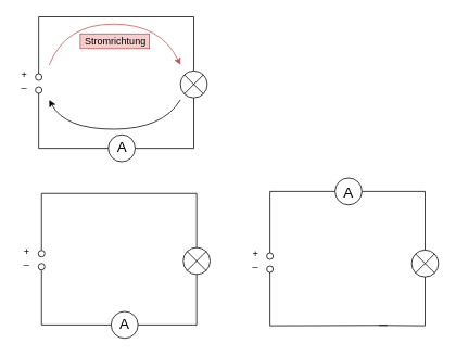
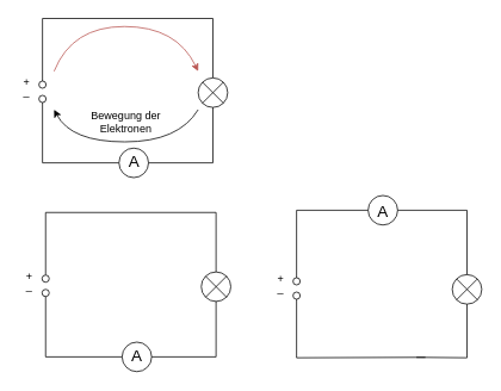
  <mxCell id="0" />
  <mxCell id="1" parent="0" />
  <mxCell id="2" style="edgeStyle=orthogonalEdgeStyle;rounded=0;orthogonalLoop=1;jettySize=auto;html=1;exitX=0.5;exitY=0;exitDx=0;exitDy=0;exitPerimeter=0;entryX=0.5;entryY=0;entryDx=0;entryDy=0;entryPerimeter=0;endArrow=none;endFill=0;" parent="1" source="3" target="7" edge="1"><mxGeometry relative="1" as="geometry"><Array as="points"><mxPoint x="47" y="20" /><mxPoint x="238" y="20" /></Array></mxGeometry></mxCell>
  <mxCell id="3" value="" style="verticalLabelPosition=bottom;verticalAlign=top;html=1;shape=mxgraph.flowchart.on-page_reference;" parent="1" vertex="1"><mxGeometry x="43" y="90" width="8" height="8" as="geometry" /></mxCell>
  <mxCell id="4" value="" style="verticalLabelPosition=bottom;verticalAlign=top;html=1;shape=mxgraph.flowchart.on-page_reference;" parent="1" vertex="1"><mxGeometry x="43" y="106" width="8" height="8" as="geometry" /></mxCell>
  <mxCell id="5" value="+" style="text;html=1;align=center;verticalAlign=middle;resizable=0;points=[];autosize=1;strokeColor=none;" parent="1" vertex="1"><mxGeometry x="20" y="83" width="17" height="18" as="geometry" /></mxCell>
  <mxCell id="6" value="_" style="text;html=1;align=center;verticalAlign=middle;resizable=0;points=[];autosize=1;strokeColor=none;" parent="1" vertex="1"><mxGeometry x="20" y="94" width="17" height="18" as="geometry" /></mxCell>
  <mxCell id="7" value="" style="verticalLabelPosition=bottom;shadow=0;dashed=0;align=center;html=1;verticalAlign=top;shape=mxgraph.electrical.abstract.multiplier;" parent="1" vertex="1"><mxGeometry x="221" y="86.5" width="33" height="33" as="geometry" /></mxCell>
  <mxCell id="8" style="edgeStyle=orthogonalEdgeStyle;rounded=0;orthogonalLoop=1;jettySize=auto;html=1;entryX=0.5;entryY=1;entryDx=0;entryDy=0;entryPerimeter=0;endArrow=none;endFill=0;exitX=1;exitY=0.5;exitDx=0;exitDy=0;exitPerimeter=0;" parent="1" source="11" target="7" edge="1"><mxGeometry relative="1" as="geometry"><mxPoint x="148" y="179" as="sourcePoint" /></mxGeometry></mxCell>
  <mxCell id="9" value="&lt;font style=&quot;font-size: 18px&quot;&gt;A&lt;/font&gt;" style="text;html=1;align=center;verticalAlign=middle;resizable=0;points=[];autosize=1;strokeColor=none;" parent="1" vertex="1"><mxGeometry x="137.996" y="171.498" width="22" height="20" as="geometry" /></mxCell>
  <mxCell id="10" style="edgeStyle=orthogonalEdgeStyle;rounded=0;orthogonalLoop=1;jettySize=auto;html=1;exitX=0;exitY=0.5;exitDx=0;exitDy=0;exitPerimeter=0;entryX=0.5;entryY=1;entryDx=0;entryDy=0;entryPerimeter=0;endArrow=none;endFill=0;" parent="1" source="11" target="4" edge="1"><mxGeometry relative="1" as="geometry" /></mxCell>
  <mxCell id="11" value="" style="strokeWidth=1;html=1;shape=mxgraph.flowchart.start_2;whiteSpace=wrap;verticalAlign=top;fillColor=none;" parent="1" vertex="1"><mxGeometry x="132.5" y="165" width="33" height="33" as="geometry" /></mxCell>
  <mxCell id="12" value="" style="curved=1;endArrow=classic;html=1;fillColor=#f8cecc;strokeColor=#b85450;" parent="1" edge="1"><mxGeometry width="50" height="50" relative="1" as="geometry"><mxPoint x="60" y="79" as="sourcePoint" /><mxPoint x="221" y="79" as="targetPoint" /><Array as="points"><mxPoint x="80" y="29" /><mxPoint x="197" y="29" /></Array></mxGeometry></mxCell>
- <mxCell id="13" value="Stromrichtung" style="text;html=1;align=center;verticalAlign=middle;resizable=0;points=[];autosize=1;strokeColor=#b85450;fillColor=#f8cecc;" parent="1" vertex="1"><mxGeometry x="98" y="41" width="85" height="18" as="geometry" /></mxCell>
  <mxCell id="14" value="" style="curved=1;endArrow=none;html=1;startArrow=classic;startFill=1;endFill=0;" parent="1" edge="1"><mxGeometry width="50" height="50" relative="1" as="geometry"><mxPoint x="60" y="122" as="sourcePoint" /><mxPoint x="221" y="122" as="targetPoint" /><Array as="points"><mxPoint x="79" y="158" /><mxPoint x="199" y="158" /></Array></mxGeometry></mxCell>
+ <mxCell id="15" value="Bewegung der&lt;br&gt;Elektronen" style="text;html=1;align=center;verticalAlign=middle;resizable=0;points=[];autosize=1;strokeColor=none;" parent="1" vertex="1"><mxGeometry x="96" y="119.5" width="87" height="32" as="geometry" /></mxCell>
  <mxCell id="16" style="edgeStyle=orthogonalEdgeStyle;rounded=0;orthogonalLoop=1;jettySize=auto;html=1;exitX=0.5;exitY=0;exitDx=0;exitDy=0;exitPerimeter=0;entryX=0.5;entryY=0;entryDx=0;entryDy=0;entryPerimeter=0;endArrow=none;endFill=0;" edge="1" parent="1" source="17" target="21"><mxGeometry relative="1" as="geometry"><Array as="points"><mxPoint x="50.5" y="237" /><mxPoint x="241.5" y="237" /></Array></mxGeometry></mxCell>
  <mxCell id="17" value="" style="verticalLabelPosition=bottom;verticalAlign=top;html=1;shape=mxgraph.flowchart.on-page_reference;" vertex="1" parent="1"><mxGeometry x="46.5" y="307" width="8" height="8" as="geometry" /></mxCell>
  <mxCell id="18" value="" style="verticalLabelPosition=bottom;verticalAlign=top;html=1;shape=mxgraph.flowchart.on-page_reference;" vertex="1" parent="1"><mxGeometry x="46.5" y="323" width="8" height="8" as="geometry" /></mxCell>
  <mxCell id="19" value="+" style="text;html=1;align=center;verticalAlign=middle;resizable=0;points=[];autosize=1;strokeColor=none;" vertex="1" parent="1"><mxGeometry x="23.5" y="300" width="17" height="18" as="geometry" /></mxCell>
  <mxCell id="20" value="_" style="text;html=1;align=center;verticalAlign=middle;resizable=0;points=[];autosize=1;strokeColor=none;" vertex="1" parent="1"><mxGeometry x="23.5" y="311" width="17" height="18" as="geometry" /></mxCell>
  <mxCell id="21" value="" style="verticalLabelPosition=bottom;shadow=0;dashed=0;align=center;html=1;verticalAlign=top;shape=mxgraph.electrical.abstract.multiplier;" vertex="1" parent="1"><mxGeometry x="224.5" y="303.5" width="33" height="33" as="geometry" /></mxCell>
  <mxCell id="22" style="edgeStyle=orthogonalEdgeStyle;rounded=0;orthogonalLoop=1;jettySize=auto;html=1;entryX=0.5;entryY=1;entryDx=0;entryDy=0;entryPerimeter=0;endArrow=none;endFill=0;exitX=1;exitY=0.5;exitDx=0;exitDy=0;exitPerimeter=0;" edge="1" parent="1" source="25" target="21"><mxGeometry relative="1" as="geometry"><mxPoint x="151.5" y="396" as="sourcePoint" /></mxGeometry></mxCell>
  <mxCell id="23" value="&lt;font style=&quot;font-size: 18px&quot;&gt;A&lt;/font&gt;" style="text;html=1;align=center;verticalAlign=middle;resizable=0;points=[];autosize=1;strokeColor=none;" vertex="1" parent="1"><mxGeometry x="141.496" y="388.497" width="22" height="20" as="geometry" /></mxCell>
  <mxCell id="24" style="edgeStyle=orthogonalEdgeStyle;rounded=0;orthogonalLoop=1;jettySize=auto;html=1;exitX=0;exitY=0.5;exitDx=0;exitDy=0;exitPerimeter=0;entryX=0.5;entryY=1;entryDx=0;entryDy=0;entryPerimeter=0;endArrow=none;endFill=0;" edge="1" parent="1" source="25" target="18"><mxGeometry relative="1" as="geometry" /></mxCell>
  <mxCell id="25" value="" style="strokeWidth=1;html=1;shape=mxgraph.flowchart.start_2;whiteSpace=wrap;verticalAlign=top;fillColor=none;" vertex="1" parent="1"><mxGeometry x="136" y="382" width="33" height="33" as="geometry" /></mxCell>
  <mxCell id="26" value="" style="verticalLabelPosition=bottom;verticalAlign=top;html=1;shape=mxgraph.flowchart.on-page_reference;" vertex="1" parent="1"><mxGeometry x="327" y="310" width="8" height="8" as="geometry" /></mxCell>
  <mxCell id="27" value="" style="verticalLabelPosition=bottom;verticalAlign=top;html=1;shape=mxgraph.flowchart.on-page_reference;" vertex="1" parent="1"><mxGeometry x="327" y="326" width="8" height="8" as="geometry" /></mxCell>
  <mxCell id="28" value="+" style="text;html=1;align=center;verticalAlign=middle;resizable=0;points=[];autosize=1;strokeColor=none;" vertex="1" parent="1"><mxGeometry x="304" y="303" width="17" height="18" as="geometry" /></mxCell>
  <mxCell id="29" value="_" style="text;html=1;align=center;verticalAlign=middle;resizable=0;points=[];autosize=1;strokeColor=none;" vertex="1" parent="1"><mxGeometry x="304" y="314" width="17" height="18" as="geometry" /></mxCell>
  <mxCell id="30" value="" style="verticalLabelPosition=bottom;shadow=0;dashed=0;align=center;html=1;verticalAlign=top;shape=mxgraph.electrical.abstract.multiplier;" vertex="1" parent="1"><mxGeometry x="505" y="306.5" width="33" height="33" as="geometry" /></mxCell>
  <mxCell id="31" style="edgeStyle=orthogonalEdgeStyle;rounded=0;orthogonalLoop=1;jettySize=auto;html=1;entryX=0.5;entryY=1;entryDx=0;entryDy=0;entryPerimeter=0;endArrow=none;endFill=0;" edge="1" parent="1" target="30"><mxGeometry x="497" y="389" as="geometry"><mxPoint x="465" y="399" as="sourcePoint" /></mxGeometry></mxCell>
  <mxCell id="32" value="&lt;font style=&quot;font-size: 18px&quot;&gt;A&lt;/font&gt;" style="text;html=1;align=center;verticalAlign=middle;resizable=0;points=[];autosize=1;strokeColor=none;" vertex="1" parent="1"><mxGeometry x="416.496" y="227.497" width="22" height="20" as="geometry" /></mxCell>
  <mxCell id="33" style="edgeStyle=orthogonalEdgeStyle;rounded=0;orthogonalLoop=1;jettySize=auto;html=1;entryX=0.5;entryY=1;entryDx=0;entryDy=0;entryPerimeter=0;endArrow=none;endFill=0;" edge="1" parent="1" target="27"><mxGeometry x="497" y="389" as="geometry"><mxPoint x="475" y="399" as="sourcePoint" /></mxGeometry></mxCell>
  <mxCell id="34" value="" style="strokeWidth=1;html=1;shape=mxgraph.flowchart.start_2;whiteSpace=wrap;verticalAlign=top;fillColor=none;" vertex="1" parent="1"><mxGeometry x="411" y="218" width="33" height="33" as="geometry" /></mxCell>
  <mxCell id="35" style="edgeStyle=orthogonalEdgeStyle;rounded=0;orthogonalLoop=1;jettySize=auto;html=1;entryX=0.5;entryY=0;entryDx=0;entryDy=0;entryPerimeter=0;endArrow=none;endFill=0;exitX=0;exitY=0.5;exitDx=0;exitDy=0;exitPerimeter=0;" edge="1" parent="1" source="34" target="26"><mxGeometry relative="1" as="geometry"><mxPoint x="179" y="408.5" as="sourcePoint" /><mxPoint x="251" y="346.5" as="targetPoint" /></mxGeometry></mxCell>
  <mxCell id="36" style="edgeStyle=orthogonalEdgeStyle;rounded=0;orthogonalLoop=1;jettySize=auto;html=1;entryX=0.5;entryY=0;entryDx=0;entryDy=0;entryPerimeter=0;endArrow=none;endFill=0;exitX=1;exitY=0.5;exitDx=0;exitDy=0;exitPerimeter=0;" edge="1" parent="1" source="34" target="30"><mxGeometry relative="1" as="geometry"><mxPoint x="421" y="244.5" as="sourcePoint" /><mxPoint x="341" y="320" as="targetPoint" /></mxGeometry></mxCell>
